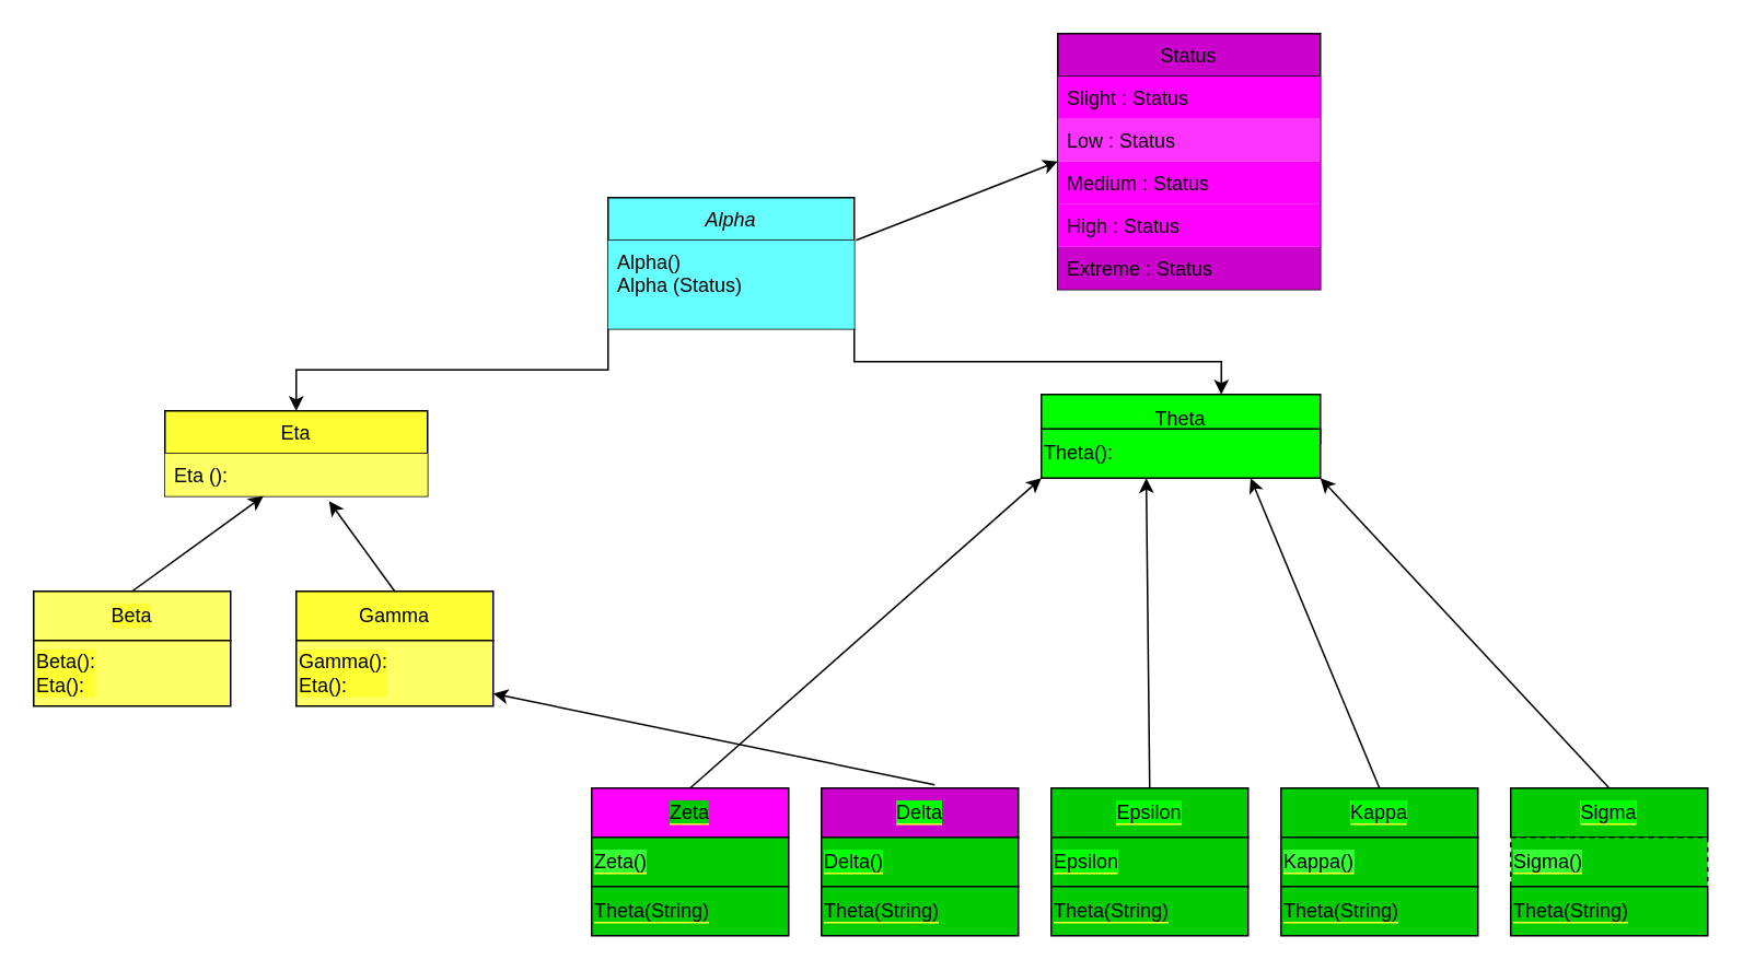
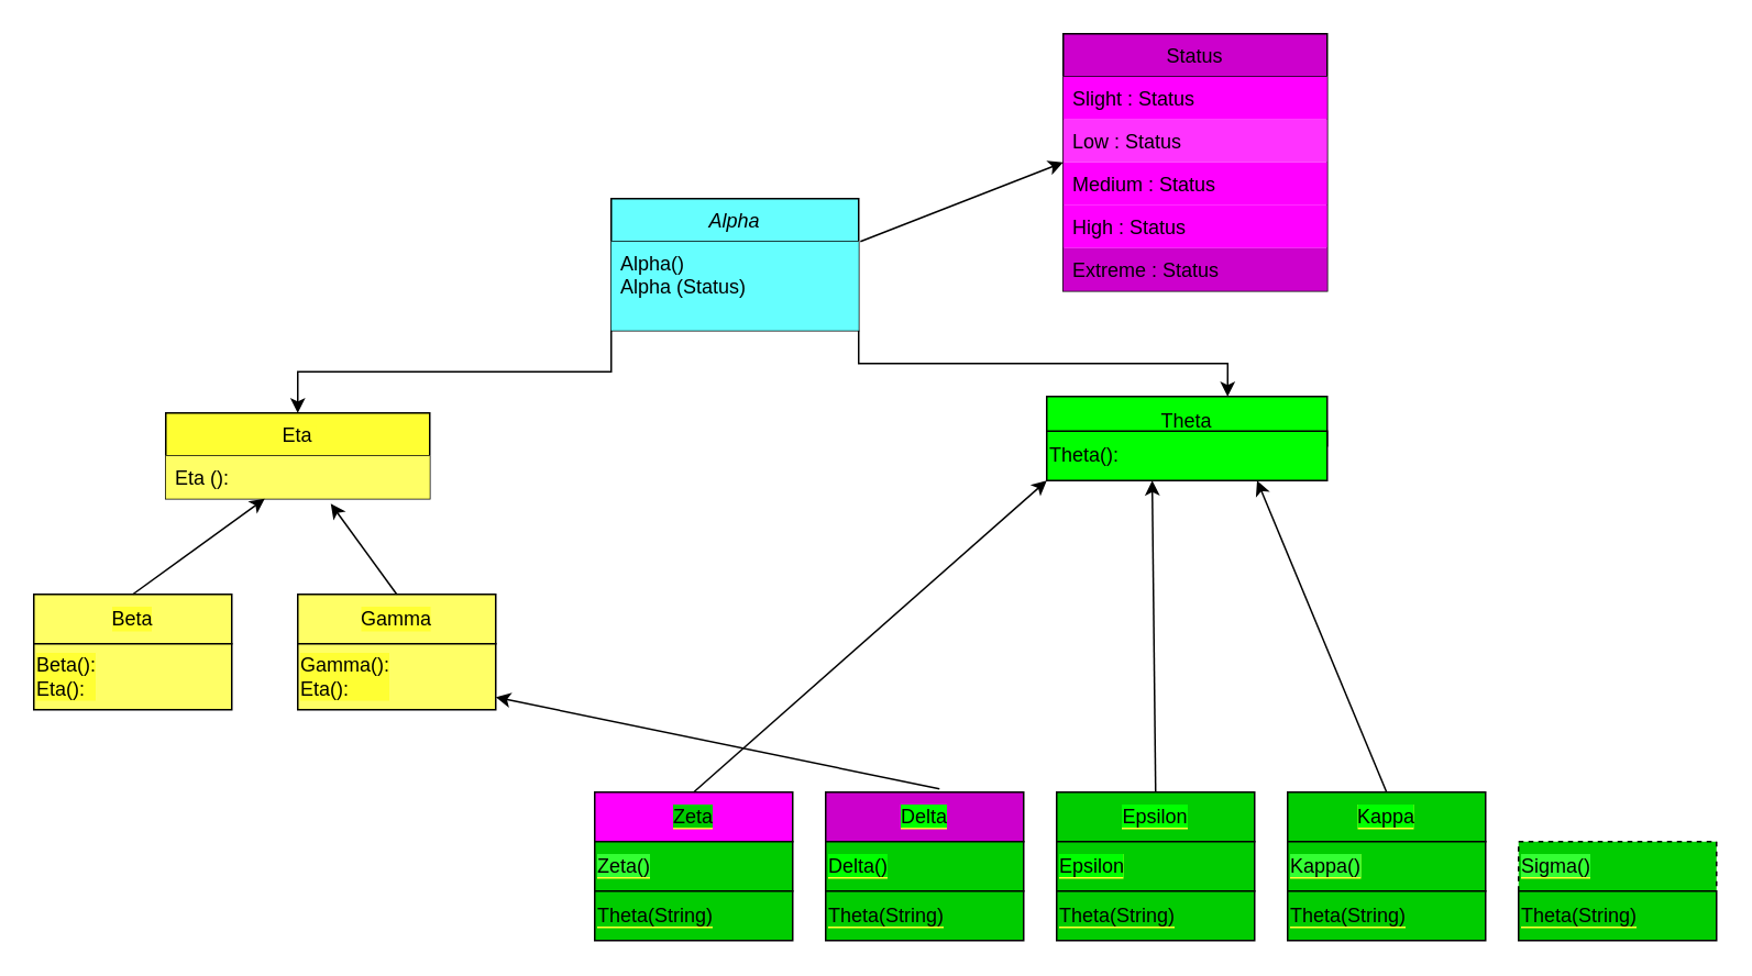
  <mxCell id="0" />
  <mxCell id="1" parent="0" />
  <mxCell id="2" style="edgeStyle=orthogonalEdgeStyle;rounded=0;orthogonalLoop=1;jettySize=auto;html=1;exitX=0;exitY=1;exitDx=0;exitDy=0;" edge="1" parent="1" source="4" target="6"><mxGeometry relative="1" as="geometry" /></mxCell>
  <mxCell id="3" style="edgeStyle=orthogonalEdgeStyle;rounded=0;orthogonalLoop=1;jettySize=auto;html=1;exitX=1;exitY=1;exitDx=0;exitDy=0;entryX=0.645;entryY=0;entryDx=0;entryDy=0;entryPerimeter=0;" edge="1" parent="1" source="4" target="14"><mxGeometry relative="1" as="geometry" /></mxCell>
  <mxCell id="4" value="Alpha" style="swimlane;fontStyle=2;align=center;verticalAlign=top;childLayout=stackLayout;horizontal=1;startSize=26;horizontalStack=0;resizeParent=1;resizeLast=0;collapsible=1;marginBottom=0;rounded=0;shadow=0;strokeWidth=1;fillColor=#66FFFF;" parent="1" vertex="1"><mxGeometry x="370" y="120" width="150" height="80" as="geometry"><mxRectangle x="230" y="140" width="160" height="26" as="alternateBounds" /></mxGeometry></mxCell>
  <mxCell id="5" value="Alpha()&#10;Alpha (Status)" style="text;align=left;verticalAlign=top;spacingLeft=4;spacingRight=4;overflow=hidden;rotatable=0;points=[[0,0.5],[1,0.5]];portConstraint=eastwest;fillColor=#66FFFF;" parent="4" vertex="1"><mxGeometry y="26" width="150" height="54" as="geometry" /></mxCell>
  <mxCell id="6" value="Eta" style="swimlane;fontStyle=0;align=center;verticalAlign=top;childLayout=stackLayout;horizontal=1;startSize=26;horizontalStack=0;resizeParent=1;resizeLast=0;collapsible=1;marginBottom=0;rounded=0;shadow=0;strokeWidth=1;labelBackgroundColor=#FFFF33;fillColor=#FFFF33;" parent="1" vertex="1"><mxGeometry x="100" y="250" width="160" height="52" as="geometry"><mxRectangle x="40" y="240" width="160" height="26" as="alternateBounds" /></mxGeometry></mxCell>
  <mxCell id="7" value="Eta (): " style="text;align=left;verticalAlign=top;spacingLeft=4;spacingRight=4;overflow=hidden;rotatable=0;points=[[0,0.5],[1,0.5]];portConstraint=eastwest;rounded=0;shadow=0;html=0;fillColor=#FFFF66;" parent="6" vertex="1"><mxGeometry y="26" width="160" height="26" as="geometry" /></mxCell>
  <mxCell id="8" value="Status" style="swimlane;fontStyle=0;align=center;verticalAlign=top;childLayout=stackLayout;horizontal=1;startSize=26;horizontalStack=0;resizeParent=1;resizeLast=0;collapsible=1;marginBottom=0;rounded=0;shadow=0;strokeWidth=1;fillColor=#CC00CC;" parent="1" vertex="1"><mxGeometry x="644" y="20" width="160" height="156" as="geometry"><mxRectangle x="550" y="140" width="160" height="26" as="alternateBounds" /></mxGeometry></mxCell>
  <mxCell id="9" value="Slight : Status" style="text;align=left;verticalAlign=top;spacingLeft=4;spacingRight=4;overflow=hidden;rotatable=0;points=[[0,0.5],[1,0.5]];portConstraint=eastwest;fillColor=#FF00FF;" parent="8" vertex="1"><mxGeometry y="26" width="160" height="26" as="geometry" /></mxCell>
  <mxCell id="10" value="Low : Status" style="text;align=left;verticalAlign=top;spacingLeft=4;spacingRight=4;overflow=hidden;rotatable=0;points=[[0,0.5],[1,0.5]];portConstraint=eastwest;rounded=0;shadow=0;html=0;fillColor=#FF33FF;" parent="8" vertex="1"><mxGeometry y="52" width="160" height="26" as="geometry" /></mxCell>
  <mxCell id="11" value="Medium : Status" style="text;align=left;verticalAlign=top;spacingLeft=4;spacingRight=4;overflow=hidden;rotatable=0;points=[[0,0.5],[1,0.5]];portConstraint=eastwest;rounded=0;shadow=0;html=0;fillColor=#FF00FF;" parent="8" vertex="1"><mxGeometry y="78" width="160" height="26" as="geometry" /></mxCell>
  <mxCell id="12" value="High : Status" style="text;align=left;verticalAlign=top;spacingLeft=4;spacingRight=4;overflow=hidden;rotatable=0;points=[[0,0.5],[1,0.5]];portConstraint=eastwest;rounded=0;shadow=0;html=0;fillColor=#FF00FF;" parent="8" vertex="1"><mxGeometry y="104" width="160" height="26" as="geometry" /></mxCell>
  <mxCell id="13" value="Extreme : Status" style="text;align=left;verticalAlign=top;spacingLeft=4;spacingRight=4;overflow=hidden;rotatable=0;points=[[0,0.5],[1,0.5]];portConstraint=eastwest;rounded=0;shadow=0;html=0;fillColor=#CC00CC;" parent="8" vertex="1"><mxGeometry y="130" width="160" height="26" as="geometry" /></mxCell>
  <mxCell id="14" value="Theta" style="rounded=0;whiteSpace=wrap;html=1;fillColor=#00FF00;" vertex="1" parent="1"><mxGeometry x="634" y="240" width="170" height="30" as="geometry" /></mxCell>
  <mxCell id="15" value="Theta():" style="rounded=0;whiteSpace=wrap;html=1;align=left;fillColor=#00FF00;" vertex="1" parent="1"><mxGeometry x="634" y="261" width="170" height="30" as="geometry" /></mxCell>
  <mxCell id="16" value="Beta" style="rounded=0;whiteSpace=wrap;html=1;labelBackgroundColor=#FFFF33;align=center;fillColor=#FFFF66;" vertex="1" parent="1"><mxGeometry x="20" y="360" width="120" height="30" as="geometry" /></mxCell>
- <mxCell id="17" value="Gamma" style="rounded=0;whiteSpace=wrap;html=1;labelBackgroundColor=#FFFF33;fillColor=#ffff33;align=center;" vertex="1" parent="1"><mxGeometry x="180" y="360" width="120" height="30" as="geometry" /></mxCell>
+ <mxCell id="17" value="Gamma" style="rounded=0;whiteSpace=wrap;html=1;labelBackgroundColor=#FFFF33;fillColor=#FFFF66;align=center;" vertex="1" parent="1"><mxGeometry x="180" y="360" width="120" height="30" as="geometry" /></mxCell>
  <mxCell id="18" value="Beta():&lt;br&gt;Eta():" style="rounded=0;whiteSpace=wrap;html=1;labelBackgroundColor=#FFFF33;fillColor=#FFFF66;align=left;" vertex="1" parent="1"><mxGeometry x="20" y="390" width="120" height="40" as="geometry" /></mxCell>
  <mxCell id="19" value="Gamma():&lt;br&gt;Eta():" style="rounded=0;whiteSpace=wrap;html=1;labelBackgroundColor=#FFFF33;fillColor=#FFFF66;align=left;" vertex="1" parent="1"><mxGeometry x="180" y="390" width="120" height="40" as="geometry" /></mxCell>
  <mxCell id="20" value="" style="endArrow=classic;html=1;exitX=0.5;exitY=0;exitDx=0;exitDy=0;" edge="1" parent="1" source="16"><mxGeometry width="50" height="50" relative="1" as="geometry"><mxPoint x="610" y="420" as="sourcePoint" /><mxPoint x="160" y="302" as="targetPoint" /></mxGeometry></mxCell>
  <mxCell id="21" value="" style="endArrow=classic;html=1;exitX=0.5;exitY=0;exitDx=0;exitDy=0;" edge="1" parent="1" source="17"><mxGeometry width="50" height="50" relative="1" as="geometry"><mxPoint x="610" y="420" as="sourcePoint" /><mxPoint x="200" y="305" as="targetPoint" /></mxGeometry></mxCell>
  <mxCell id="22" value="&lt;span style=&quot;background-color: rgb(0 , 204 , 0)&quot;&gt;Zeta&lt;/span&gt;" style="rounded=0;whiteSpace=wrap;html=1;labelBackgroundColor=#FFFF33;align=center;fillColor=#ff00ff;" vertex="1" parent="1"><mxGeometry x="360" y="480" width="120" height="30" as="geometry" /></mxCell>
  <mxCell id="23" value="&lt;span style=&quot;background-color: rgb(0 , 255 , 0)&quot;&gt;Epsilon&lt;/span&gt;" style="rounded=0;whiteSpace=wrap;html=1;labelBackgroundColor=#FFFF33;align=center;fillColor=#00CC00;" vertex="1" parent="1"><mxGeometry x="640" y="480" width="120" height="30" as="geometry" /></mxCell>
  <mxCell id="24" value="&lt;span style=&quot;background-color: rgb(0 , 255 , 0)&quot;&gt;Kappa&lt;/span&gt;" style="rounded=0;whiteSpace=wrap;html=1;labelBackgroundColor=#FFFF33;align=center;fillColor=#00CC00;" vertex="1" parent="1"><mxGeometry x="780" y="480" width="120" height="30" as="geometry" /></mxCell>
- <mxCell id="25" value="&lt;span style=&quot;background-color: rgb(0 , 255 , 0)&quot;&gt;Sigma&lt;/span&gt;" style="rounded=0;whiteSpace=wrap;html=1;labelBackgroundColor=#FFFF33;align=center;fillColor=#00CC00;" vertex="1" parent="1"><mxGeometry x="920" y="480" width="120" height="30" as="geometry" /></mxCell>
  <mxCell id="26" value="&lt;span style=&quot;background-color: rgb(0 , 255 , 0)&quot;&gt;Delta&lt;/span&gt;" style="rounded=0;whiteSpace=wrap;html=1;labelBackgroundColor=#FFFF33;align=center;fillColor=#cc00cc;" vertex="1" parent="1"><mxGeometry x="500" y="480" width="120" height="30" as="geometry" /></mxCell>
  <mxCell id="27" value="" style="endArrow=classic;html=1;exitX=0.5;exitY=0;exitDx=0;exitDy=0;entryX=0;entryY=1;entryDx=0;entryDy=0;" edge="1" parent="1" source="22" target="15"><mxGeometry width="50" height="50" relative="1" as="geometry"><mxPoint x="610" y="420" as="sourcePoint" /><mxPoint x="420" y="320" as="targetPoint" /></mxGeometry></mxCell>
  <mxCell id="28" value="" style="endArrow=classic;html=1;exitX=0.575;exitY=-0.067;exitDx=0;exitDy=0;exitPerimeter=0;" edge="1" parent="1" source="26" target="19"><mxGeometry width="50" height="50" relative="1" as="geometry"><mxPoint x="610" y="420" as="sourcePoint" /><mxPoint x="520" y="320" as="targetPoint" /></mxGeometry></mxCell>
  <mxCell id="29" value="" style="endArrow=classic;html=1;entryX=0.376;entryY=1;entryDx=0;entryDy=0;entryPerimeter=0;exitX=0.5;exitY=0;exitDx=0;exitDy=0;" edge="1" parent="1" source="23" target="15"><mxGeometry width="50" height="50" relative="1" as="geometry"><mxPoint x="750" y="470" as="sourcePoint" /><mxPoint x="660" y="370" as="targetPoint" /></mxGeometry></mxCell>
  <mxCell id="30" value="" style="endArrow=classic;html=1;exitX=0.5;exitY=0;exitDx=0;exitDy=0;entryX=0.75;entryY=1;entryDx=0;entryDy=0;" edge="1" parent="1" source="24" target="15"><mxGeometry width="50" height="50" relative="1" as="geometry"><mxPoint x="610" y="420" as="sourcePoint" /><mxPoint x="810" y="320" as="targetPoint" /></mxGeometry></mxCell>
- <mxCell id="31" value="" style="endArrow=classic;html=1;exitX=0.5;exitY=0;exitDx=0;exitDy=0;entryX=1;entryY=1;entryDx=0;entryDy=0;" edge="1" parent="1" source="25" target="15"><mxGeometry width="50" height="50" relative="1" as="geometry"><mxPoint x="610" y="420" as="sourcePoint" /><mxPoint x="930" y="320" as="targetPoint" /></mxGeometry></mxCell>
  <mxCell id="32" value="&lt;span style=&quot;background-color: rgb(51 , 255 , 51)&quot;&gt;Zeta()&lt;br&gt;&lt;/span&gt;" style="rounded=0;whiteSpace=wrap;html=1;labelBackgroundColor=#FFFF33;fillColor=#00CC00;align=left;" vertex="1" parent="1"><mxGeometry x="360" y="510" width="120" height="30" as="geometry" /></mxCell>
  <mxCell id="33" value="&lt;span style=&quot;background-color: rgb(0 , 255 , 0)&quot;&gt;Delta()&lt;/span&gt;" style="rounded=0;whiteSpace=wrap;html=1;labelBackgroundColor=#FFFF33;fillColor=#00CC00;align=left;" vertex="1" parent="1"><mxGeometry x="500" y="510" width="120" height="30" as="geometry" /></mxCell>
  <mxCell id="34" value="&lt;span style=&quot;background-color: rgb(0 , 255 , 0)&quot;&gt;Epsilon&lt;/span&gt;" style="rounded=0;whiteSpace=wrap;html=1;labelBackgroundColor=#FFFF33;fillColor=#00CC00;align=left;" vertex="1" parent="1"><mxGeometry x="640" y="510" width="120" height="30" as="geometry" /></mxCell>
  <mxCell id="35" value="&lt;span style=&quot;background-color: rgb(51 , 255 , 51)&quot;&gt;Kappa()&lt;/span&gt;" style="rounded=0;whiteSpace=wrap;html=1;labelBackgroundColor=#FFFF33;fillColor=#00CC00;align=left;" vertex="1" parent="1"><mxGeometry x="780" y="510" width="120" height="30" as="geometry" /></mxCell>
  <mxCell id="36" value="&lt;span style=&quot;background-color: rgb(51 , 255 , 51)&quot;&gt;Sigma()&lt;/span&gt;" style="rounded=0;whiteSpace=wrap;html=1;labelBackgroundColor=#FFFF33;fillColor=#00CC00;align=left;dashed=1;" vertex="1" parent="1"><mxGeometry x="920" y="510" width="120" height="30" as="geometry" /></mxCell>
  <mxCell id="37" value="&lt;span style=&quot;background-color: rgb(0 , 204 , 0)&quot;&gt;Theta(String)&lt;/span&gt;" style="rounded=0;whiteSpace=wrap;html=1;labelBackgroundColor=#FFFF33;fillColor=#00CC00;align=left;" vertex="1" parent="1"><mxGeometry x="360" y="540" width="120" height="30" as="geometry" /></mxCell>
  <mxCell id="38" value="&lt;span style=&quot;background-color: rgb(0 , 204 , 0)&quot;&gt;Theta(String)&lt;/span&gt;" style="rounded=0;whiteSpace=wrap;html=1;labelBackgroundColor=#FFFF33;fillColor=#00CC00;align=left;" vertex="1" parent="1"><mxGeometry x="500" y="540" width="120" height="30" as="geometry" /></mxCell>
  <mxCell id="39" value="&lt;span style=&quot;background-color: rgb(0 , 204 , 0)&quot;&gt;Theta(String)&lt;/span&gt;" style="rounded=0;whiteSpace=wrap;html=1;labelBackgroundColor=#FFFF33;fillColor=#00CC00;align=left;" vertex="1" parent="1"><mxGeometry x="640" y="540" width="120" height="30" as="geometry" /></mxCell>
  <mxCell id="40" value="&lt;span style=&quot;background-color: rgb(0 , 204 , 0)&quot;&gt;Theta(String)&lt;/span&gt;" style="rounded=0;whiteSpace=wrap;html=1;labelBackgroundColor=#FFFF33;fillColor=#00CC00;align=left;" vertex="1" parent="1"><mxGeometry x="780" y="540" width="120" height="30" as="geometry" /></mxCell>
  <mxCell id="41" value="&lt;span style=&quot;background-color: rgb(0 , 204 , 0)&quot;&gt;Theta(String)&lt;/span&gt;" style="rounded=0;whiteSpace=wrap;html=1;labelBackgroundColor=#FFFF33;fillColor=#00CC00;align=left;" vertex="1" parent="1"><mxGeometry x="920" y="540" width="120" height="30" as="geometry" /></mxCell>
  <mxCell id="42" value="" style="endArrow=classic;html=1;exitX=1.007;exitY=0;exitDx=0;exitDy=0;exitPerimeter=0;entryX=0;entryY=0.5;entryDx=0;entryDy=0;" edge="1" parent="1" source="5" target="8"><mxGeometry width="50" height="50" relative="1" as="geometry"><mxPoint x="560" y="110" as="sourcePoint" /><mxPoint x="660" y="260" as="targetPoint" /></mxGeometry></mxCell>
